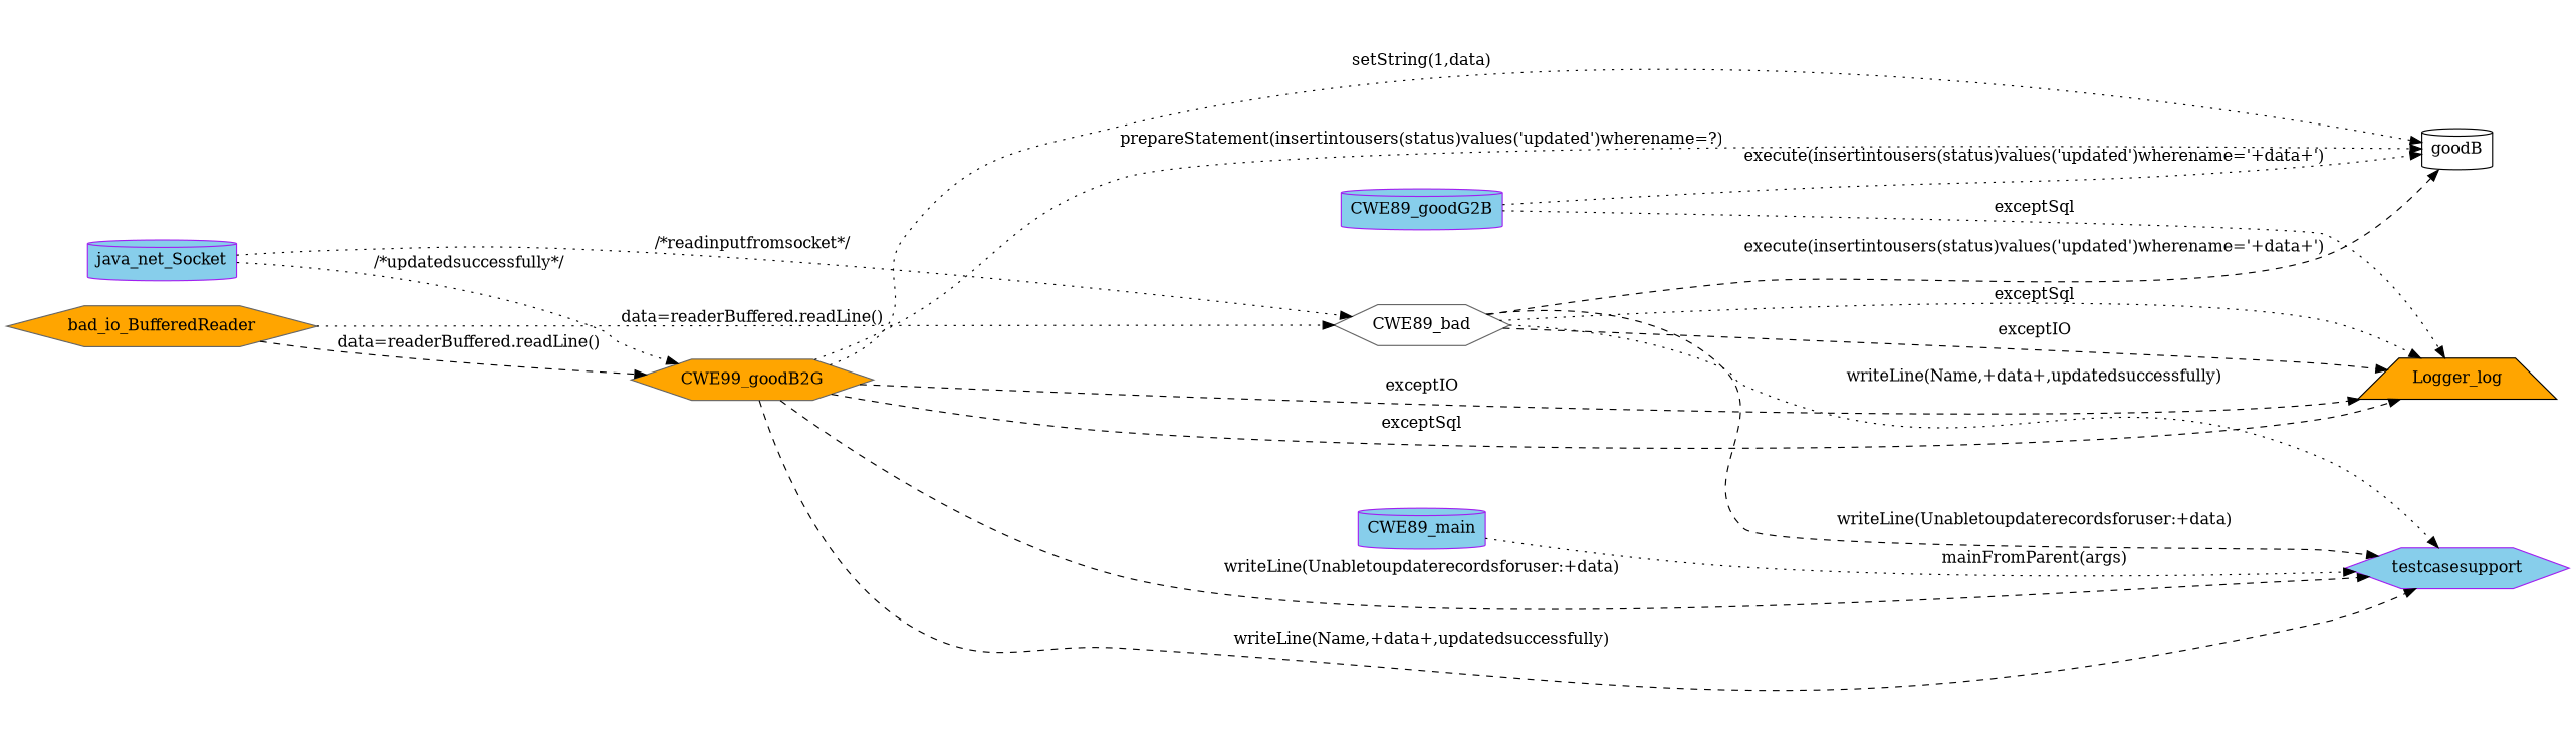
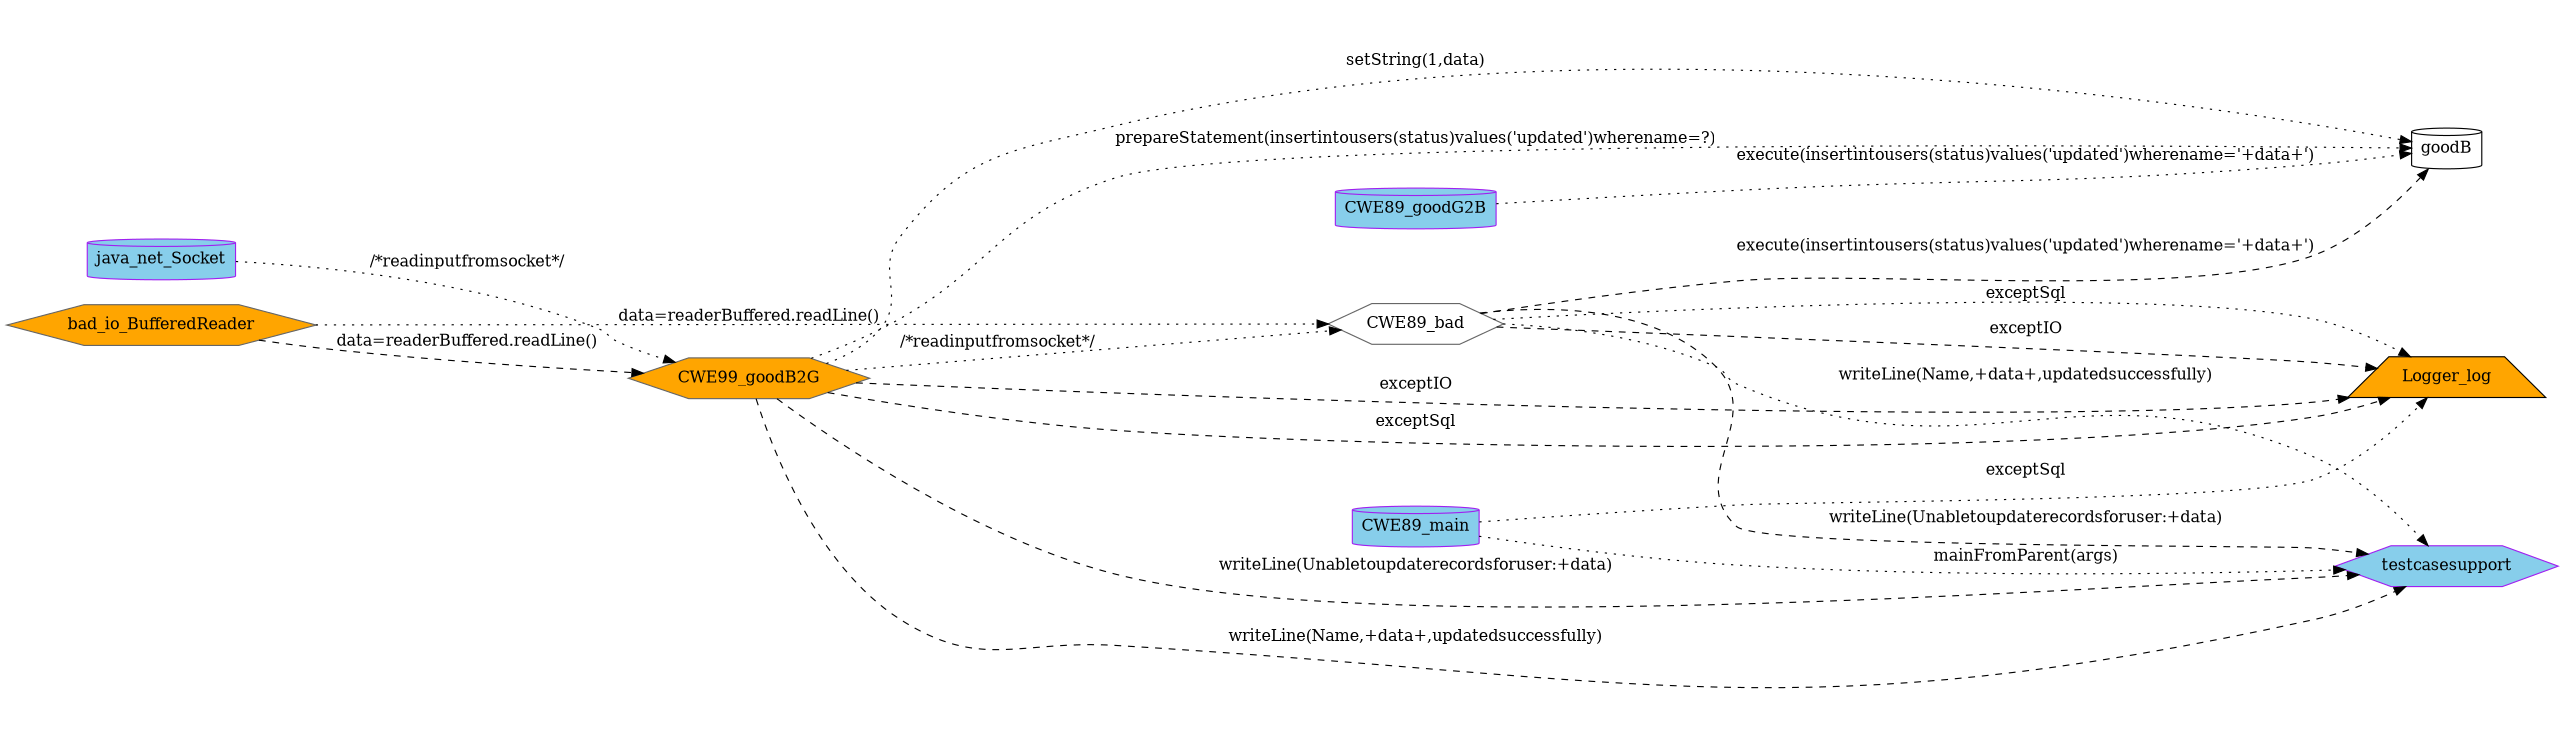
  digraph {
    rankdir=LR
    node [color=purple fillcolor=skyblue shape=hexagon style=filled]
    edge [style=dotted]
    n1 [color=gray40 fillcolor=orange label=CWE99_goodB2G]
    testcasesupport
    Logger_log [color=black fillcolor=orange shape=trapezium]
    n4 [color=black fillcolor=white label=goodB shape=cylinder]
    CWE89_bad [color=gray40 fillcolor=white]
    java_net_Socket [shape=cylinder]
    n7 [color=gray40 fillcolor=orange label=bad_io_BufferedReader]
    CWE89_goodG2B [shape=cylinder]
    CWE89_main [shape=cylinder]
    n1 -> testcasesupport [label="writeLine(Name,+data+,updatedsuccessfully)" style=dashed]
    n1 -> testcasesupport [label="writeLine(Unabletoupdaterecordsforuser:+data)" style=dashed]
    n1 -> Logger_log [label=exceptIO style=dashed]
    n1 -> Logger_log [label=exceptSql style=dashed]
    n1 -> n4 [label="prepareStatement(insertintousers(status)values('updated')wherename=?)"]
    n1 -> n4 [label="setString(1,data)"]
    CWE89_bad -> testcasesupport [label="writeLine(Name,+data+,updatedsuccessfully)"]
    CWE89_bad -> testcasesupport [label="writeLine(Unabletoupdaterecordsforuser:+data)" style=dashed]
    CWE89_bad -> Logger_log [label=exceptIO style=dashed]
    CWE89_bad -> Logger_log [label=exceptSql]
    CWE89_bad -> n4 [label="execute(insertintousers(status)values('updated')wherename='+data+')" style=dashed]
-   java_net_Socket -> n1 [label="/*updatedsuccessfully*/"]
-   java_net_Socket -> CWE89_bad [label="/*readinputfromsocket*/"]
+   java_net_Socket -> n1 [label="/*readinputfromsocket*/"]
+   n1 -> CWE89_bad [label="/*readinputfromsocket*/"]
    n7 -> n1 [label="data=readerBuffered.readLine()" style=dashed]
    n7 -> CWE89_bad [label="data=readerBuffered.readLine()"]
-   CWE89_goodG2B -> Logger_log [label=exceptSql]
+   CWE89_main -> Logger_log [label=exceptSql]
    CWE89_goodG2B -> n4 [label="execute(insertintousers(status)values('updated')wherename='+data+')"]
    CWE89_main -> testcasesupport [label="mainFromParent(args)"]
  }
